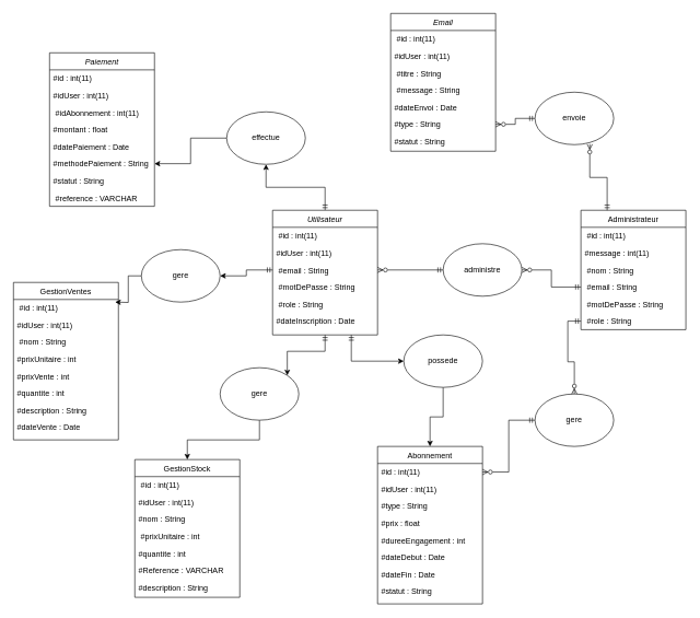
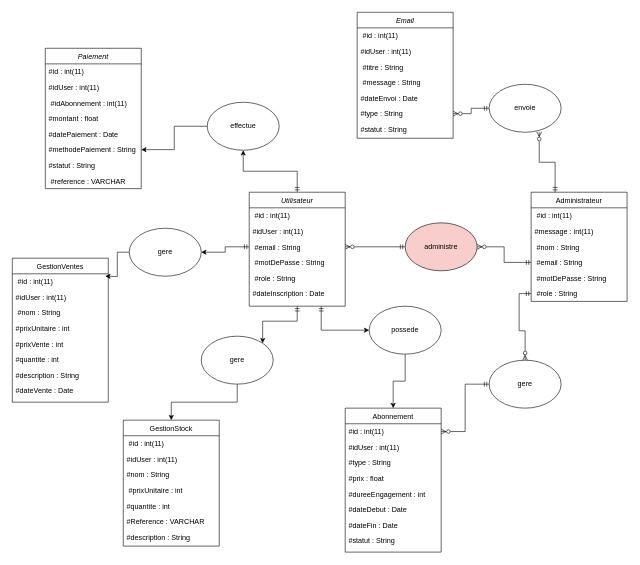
  <mxCell id="0" />
  <mxCell id="1" parent="0" />
  <mxCell id="2" style="edgeStyle=orthogonalEdgeStyle;rounded=0;orthogonalLoop=1;jettySize=auto;html=1;exitX=0.75;exitY=1;exitDx=0;exitDy=0;entryX=0;entryY=0.5;entryDx=0;entryDy=0;startArrow=ERmandOne;startFill=0;" edge="1" parent="1" source="5" target="78"><mxGeometry relative="1" as="geometry" /></mxCell>
  <mxCell id="3" style="edgeStyle=orthogonalEdgeStyle;rounded=0;orthogonalLoop=1;jettySize=auto;html=1;entryX=1;entryY=0;entryDx=0;entryDy=0;startArrow=ERmandOne;startFill=0;" edge="1" parent="1" source="5" target="65"><mxGeometry relative="1" as="geometry" /></mxCell>
  <mxCell id="4" style="edgeStyle=orthogonalEdgeStyle;rounded=0;orthogonalLoop=1;jettySize=auto;html=1;entryX=0.5;entryY=1;entryDx=0;entryDy=0;startArrow=ERmandOne;startFill=0;" edge="1" parent="1" source="5" target="71"><mxGeometry relative="1" as="geometry" /></mxCell>
  <mxCell id="5" value="Utilisateur" style="swimlane;fontStyle=2;align=center;verticalAlign=top;childLayout=stackLayout;horizontal=1;startSize=26;horizontalStack=0;resizeParent=1;resizeLast=0;collapsible=1;marginBottom=0;rounded=0;shadow=0;strokeWidth=1;" vertex="1" parent="1"><mxGeometry x="415" y="320" width="160" height="190" as="geometry"><mxRectangle x="230" y="140" width="160" height="26" as="alternateBounds" /></mxGeometry></mxCell>
  <mxCell id="6" value=" #id : int(11)" style="text;align=left;verticalAlign=top;spacingLeft=4;spacingRight=4;overflow=hidden;rotatable=0;points=[[0,0.5],[1,0.5]];portConstraint=eastwest;" vertex="1" parent="5"><mxGeometry y="26" width="160" height="26" as="geometry" /></mxCell>
  <mxCell id="7" value="#idUser : int(11)" style="text;align=left;verticalAlign=top;spacingLeft=4;spacingRight=4;overflow=hidden;rotatable=0;points=[[0,0.5],[1,0.5]];portConstraint=eastwest;rounded=0;shadow=0;html=0;" vertex="1" parent="5"><mxGeometry y="52" width="160" height="26" as="geometry" /></mxCell>
  <mxCell id="8" value=" #email : String&#10;         &#10;" style="text;align=left;verticalAlign=top;spacingLeft=4;spacingRight=4;overflow=hidden;rotatable=0;points=[[0,0.5],[1,0.5]];portConstraint=eastwest;rounded=0;shadow=0;html=0;" vertex="1" parent="5"><mxGeometry y="78" width="160" height="26" as="geometry" /></mxCell>
  <mxCell id="9" value=" #motDePasse : String&#10;        &#10;" style="text;align=left;verticalAlign=top;spacingLeft=4;spacingRight=4;overflow=hidden;rotatable=0;points=[[0,0.5],[1,0.5]];portConstraint=eastwest;" vertex="1" parent="5"><mxGeometry y="104" width="160" height="26" as="geometry" /></mxCell>
  <mxCell id="10" value=" #role : String&#10;         " style="text;align=left;verticalAlign=top;spacingLeft=4;spacingRight=4;overflow=hidden;rotatable=0;points=[[0,0.5],[1,0.5]];portConstraint=eastwest;rounded=0;shadow=0;html=0;" vertex="1" parent="5"><mxGeometry y="130" width="160" height="26" as="geometry" /></mxCell>
  <mxCell id="11" value="#dateInscription : Date" style="text;align=left;verticalAlign=top;spacingLeft=4;spacingRight=4;overflow=hidden;rotatable=0;points=[[0,0.5],[1,0.5]];portConstraint=eastwest;rounded=0;shadow=0;html=0;" vertex="1" parent="5"><mxGeometry y="156" width="160" height="26" as="geometry" /></mxCell>
  <mxCell id="12" value="GestionVentes" style="swimlane;fontStyle=0;align=center;verticalAlign=top;childLayout=stackLayout;horizontal=1;startSize=26;horizontalStack=0;resizeParent=1;resizeLast=0;collapsible=1;marginBottom=0;rounded=0;shadow=0;strokeWidth=1;" vertex="1" parent="1"><mxGeometry x="20" y="430" width="160" height="240" as="geometry"><mxRectangle x="130" y="380" width="160" height="26" as="alternateBounds" /></mxGeometry></mxCell>
  <mxCell id="13" value=" #id : int(11)" style="text;align=left;verticalAlign=top;spacingLeft=4;spacingRight=4;overflow=hidden;rotatable=0;points=[[0,0.5],[1,0.5]];portConstraint=eastwest;" vertex="1" parent="12"><mxGeometry y="26" width="160" height="26" as="geometry" /></mxCell>
  <mxCell id="14" value="#idUser : int(11)" style="text;align=left;verticalAlign=top;spacingLeft=4;spacingRight=4;overflow=hidden;rotatable=0;points=[[0,0.5],[1,0.5]];portConstraint=eastwest;rounded=0;shadow=0;html=0;" vertex="1" parent="12"><mxGeometry y="52" width="160" height="26" as="geometry" /></mxCell>
  <mxCell id="15" value=" #nom : String&#10;         " style="text;align=left;verticalAlign=top;spacingLeft=4;spacingRight=4;overflow=hidden;rotatable=0;points=[[0,0.5],[1,0.5]];portConstraint=eastwest;" vertex="1" parent="12"><mxGeometry y="78" width="160" height="26" as="geometry" /></mxCell>
  <mxCell id="16" value="#prixUnitaire : int&#10;         " style="text;align=left;verticalAlign=top;spacingLeft=4;spacingRight=4;overflow=hidden;rotatable=0;points=[[0,0.5],[1,0.5]];portConstraint=eastwest;" vertex="1" parent="12"><mxGeometry y="104" width="160" height="26" as="geometry" /></mxCell>
  <mxCell id="17" value="#prixVente : int&#10;         " style="text;align=left;verticalAlign=top;spacingLeft=4;spacingRight=4;overflow=hidden;rotatable=0;points=[[0,0.5],[1,0.5]];portConstraint=eastwest;rounded=0;shadow=0;html=0;" vertex="1" parent="12"><mxGeometry y="130" width="160" height="26" as="geometry" /></mxCell>
  <mxCell id="18" value="#quantite : int&#10;         " style="text;align=left;verticalAlign=top;spacingLeft=4;spacingRight=4;overflow=hidden;rotatable=0;points=[[0,0.5],[1,0.5]];portConstraint=eastwest;rounded=0;shadow=0;html=0;" vertex="1" parent="12"><mxGeometry y="156" width="160" height="26" as="geometry" /></mxCell>
  <mxCell id="19" value="#description : String&#10;         " style="text;align=left;verticalAlign=top;spacingLeft=4;spacingRight=4;overflow=hidden;rotatable=0;points=[[0,0.5],[1,0.5]];portConstraint=eastwest;rounded=0;shadow=0;html=0;" vertex="1" parent="12"><mxGeometry y="182" width="160" height="26" as="geometry" /></mxCell>
  <mxCell id="20" value="#dateVente : Date" style="text;align=left;verticalAlign=top;spacingLeft=4;spacingRight=4;overflow=hidden;rotatable=0;points=[[0,0.5],[1,0.5]];portConstraint=eastwest;rounded=0;shadow=0;html=0;" vertex="1" parent="12"><mxGeometry y="208" width="160" height="26" as="geometry" /></mxCell>
  <mxCell id="21" value="Administrateur" style="swimlane;fontStyle=0;align=center;verticalAlign=top;childLayout=stackLayout;horizontal=1;startSize=26;horizontalStack=0;resizeParent=1;resizeLast=0;collapsible=1;marginBottom=0;rounded=0;shadow=0;strokeWidth=1;" vertex="1" parent="1"><mxGeometry x="885" y="320" width="160" height="182" as="geometry"><mxRectangle x="830" y="550" width="160" height="26" as="alternateBounds" /></mxGeometry></mxCell>
  <mxCell id="22" value=" #id : int(11)" style="text;align=left;verticalAlign=top;spacingLeft=4;spacingRight=4;overflow=hidden;rotatable=0;points=[[0,0.5],[1,0.5]];portConstraint=eastwest;" vertex="1" parent="21"><mxGeometry y="26" width="160" height="26" as="geometry" /></mxCell>
  <mxCell id="23" value="#message : int(11)" style="text;align=left;verticalAlign=top;spacingLeft=4;spacingRight=4;overflow=hidden;rotatable=0;points=[[0,0.5],[1,0.5]];portConstraint=eastwest;rounded=0;shadow=0;html=0;" vertex="1" parent="21"><mxGeometry y="52" width="160" height="26" as="geometry" /></mxCell>
  <mxCell id="24" value=" #nom : String&#10;        " style="text;align=left;verticalAlign=top;spacingLeft=4;spacingRight=4;overflow=hidden;rotatable=0;points=[[0,0.5],[1,0.5]];portConstraint=eastwest;rounded=0;shadow=0;html=0;" vertex="1" parent="21"><mxGeometry y="78" width="160" height="26" as="geometry" /></mxCell>
  <mxCell id="25" value=" #email : String&#10;        " style="text;align=left;verticalAlign=top;spacingLeft=4;spacingRight=4;overflow=hidden;rotatable=0;points=[[0,0.5],[1,0.5]];portConstraint=eastwest;rounded=0;shadow=0;html=0;" vertex="1" parent="21"><mxGeometry y="104" width="160" height="26" as="geometry" /></mxCell>
  <mxCell id="26" value=" #motDePasse : String&#10;       " style="text;align=left;verticalAlign=top;spacingLeft=4;spacingRight=4;overflow=hidden;rotatable=0;points=[[0,0.5],[1,0.5]];portConstraint=eastwest;" vertex="1" parent="21"><mxGeometry y="130" width="160" height="26" as="geometry" /></mxCell>
  <mxCell id="27" value="  #role : String" style="text;align=left;verticalAlign=top;spacingLeft=4;spacingRight=4;overflow=hidden;rotatable=0;points=[[0,0.5],[1,0.5]];portConstraint=eastwest;rounded=0;shadow=0;html=0;" vertex="1" parent="21"><mxGeometry y="156" width="160" height="26" as="geometry" /></mxCell>
  <mxCell id="28" value="Paiement" style="swimlane;fontStyle=2;align=center;verticalAlign=top;childLayout=stackLayout;horizontal=1;startSize=26;horizontalStack=0;resizeParent=1;resizeLast=0;collapsible=1;marginBottom=0;rounded=0;shadow=0;strokeWidth=1;" vertex="1" parent="1"><mxGeometry x="75" y="80" width="160" height="234" as="geometry"><mxRectangle x="230" y="140" width="160" height="26" as="alternateBounds" /></mxGeometry></mxCell>
  <mxCell id="29" value="#id : int(11)&#10;         " style="text;align=left;verticalAlign=top;spacingLeft=4;spacingRight=4;overflow=hidden;rotatable=0;points=[[0,0.5],[1,0.5]];portConstraint=eastwest;" vertex="1" parent="28"><mxGeometry y="26" width="160" height="26" as="geometry" /></mxCell>
  <mxCell id="30" value="#idUser : int(11)" style="text;align=left;verticalAlign=top;spacingLeft=4;spacingRight=4;overflow=hidden;rotatable=0;points=[[0,0.5],[1,0.5]];portConstraint=eastwest;rounded=0;shadow=0;html=0;" vertex="1" parent="28"><mxGeometry y="52" width="160" height="26" as="geometry" /></mxCell>
  <mxCell id="31" value=" #idAbonnement : int(11)&#10;         " style="text;align=left;verticalAlign=top;spacingLeft=4;spacingRight=4;overflow=hidden;rotatable=0;points=[[0,0.5],[1,0.5]];portConstraint=eastwest;rounded=0;shadow=0;html=0;" vertex="1" parent="28"><mxGeometry y="78" width="160" height="26" as="geometry" /></mxCell>
  <mxCell id="32" value="#montant : float&#10;         " style="text;align=left;verticalAlign=top;spacingLeft=4;spacingRight=4;overflow=hidden;rotatable=0;points=[[0,0.5],[1,0.5]];portConstraint=eastwest;" vertex="1" parent="28"><mxGeometry y="104" width="160" height="26" as="geometry" /></mxCell>
  <mxCell id="33" value="#datePaiement : Date&#10;         " style="text;align=left;verticalAlign=top;spacingLeft=4;spacingRight=4;overflow=hidden;rotatable=0;points=[[0,0.5],[1,0.5]];portConstraint=eastwest;rounded=0;shadow=0;html=0;" vertex="1" parent="28"><mxGeometry y="130" width="160" height="26" as="geometry" /></mxCell>
  <mxCell id="34" value="#methodePaiement : String&#10;         " style="text;align=left;verticalAlign=top;spacingLeft=4;spacingRight=4;overflow=hidden;rotatable=0;points=[[0,0.5],[1,0.5]];portConstraint=eastwest;rounded=0;shadow=0;html=0;" vertex="1" parent="28"><mxGeometry y="156" width="160" height="26" as="geometry" /></mxCell>
  <mxCell id="35" value="#statut : String&#10;        " style="text;align=left;verticalAlign=top;spacingLeft=4;spacingRight=4;overflow=hidden;rotatable=0;points=[[0,0.5],[1,0.5]];portConstraint=eastwest;rounded=0;shadow=0;html=0;" vertex="1" parent="28"><mxGeometry y="182" width="160" height="26" as="geometry" /></mxCell>
  <mxCell id="36" value=" #reference : VARCHAR" style="text;align=left;verticalAlign=top;spacingLeft=4;spacingRight=4;overflow=hidden;rotatable=0;points=[[0,0.5],[1,0.5]];portConstraint=eastwest;rounded=0;shadow=0;html=0;" vertex="1" parent="28"><mxGeometry y="208" width="160" height="26" as="geometry" /></mxCell>
  <mxCell id="37" value="Email&#10;" style="swimlane;fontStyle=2;align=center;verticalAlign=top;childLayout=stackLayout;horizontal=1;startSize=26;horizontalStack=0;resizeParent=1;resizeLast=0;collapsible=1;marginBottom=0;rounded=0;shadow=0;strokeWidth=1;" vertex="1" parent="1"><mxGeometry x="595" y="20" width="160" height="210" as="geometry"><mxRectangle x="230" y="140" width="160" height="26" as="alternateBounds" /></mxGeometry></mxCell>
  <mxCell id="38" value=" #id : int(11)" style="text;align=left;verticalAlign=top;spacingLeft=4;spacingRight=4;overflow=hidden;rotatable=0;points=[[0,0.5],[1,0.5]];portConstraint=eastwest;" vertex="1" parent="37"><mxGeometry y="26" width="160" height="26" as="geometry" /></mxCell>
  <mxCell id="39" value="#idUser : int(11)" style="text;align=left;verticalAlign=top;spacingLeft=4;spacingRight=4;overflow=hidden;rotatable=0;points=[[0,0.5],[1,0.5]];portConstraint=eastwest;rounded=0;shadow=0;html=0;" vertex="1" parent="37"><mxGeometry y="52" width="160" height="26" as="geometry" /></mxCell>
  <mxCell id="40" value=" #titre : String&#10;        " style="text;align=left;verticalAlign=top;spacingLeft=4;spacingRight=4;overflow=hidden;rotatable=0;points=[[0,0.5],[1,0.5]];portConstraint=eastwest;rounded=0;shadow=0;html=0;" vertex="1" parent="37"><mxGeometry y="78" width="160" height="26" as="geometry" /></mxCell>
  <mxCell id="41" value=" #message : String&#10;         " style="text;align=left;verticalAlign=top;spacingLeft=4;spacingRight=4;overflow=hidden;rotatable=0;points=[[0,0.5],[1,0.5]];portConstraint=eastwest;rounded=0;shadow=0;html=0;" vertex="1" parent="37"><mxGeometry y="104" width="160" height="26" as="geometry" /></mxCell>
  <mxCell id="42" value="#dateEnvoi : Date&#10;         " style="text;align=left;verticalAlign=top;spacingLeft=4;spacingRight=4;overflow=hidden;rotatable=0;points=[[0,0.5],[1,0.5]];portConstraint=eastwest;rounded=0;shadow=0;html=0;" vertex="1" parent="37"><mxGeometry y="130" width="160" height="26" as="geometry" /></mxCell>
  <mxCell id="43" value="#type : String&#10;         " style="text;align=left;verticalAlign=top;spacingLeft=4;spacingRight=4;overflow=hidden;rotatable=0;points=[[0,0.5],[1,0.5]];portConstraint=eastwest;rounded=0;shadow=0;html=0;" vertex="1" parent="37"><mxGeometry y="156" width="160" height="26" as="geometry" /></mxCell>
  <mxCell id="44" value="#statut : String" style="text;align=left;verticalAlign=top;spacingLeft=4;spacingRight=4;overflow=hidden;rotatable=0;points=[[0,0.5],[1,0.5]];portConstraint=eastwest;rounded=0;shadow=0;html=0;" vertex="1" parent="37"><mxGeometry y="182" width="160" height="26" as="geometry" /></mxCell>
  <mxCell id="45" value="GestionStock" style="swimlane;fontStyle=0;align=center;verticalAlign=top;childLayout=stackLayout;horizontal=1;startSize=26;horizontalStack=0;resizeParent=1;resizeLast=0;collapsible=1;marginBottom=0;rounded=0;shadow=0;strokeWidth=1;" vertex="1" parent="1"><mxGeometry x="205" y="700" width="160" height="210" as="geometry"><mxRectangle x="130" y="380" width="160" height="26" as="alternateBounds" /></mxGeometry></mxCell>
  <mxCell id="46" value=" #id : int(11)" style="text;align=left;verticalAlign=top;spacingLeft=4;spacingRight=4;overflow=hidden;rotatable=0;points=[[0,0.5],[1,0.5]];portConstraint=eastwest;" vertex="1" parent="45"><mxGeometry y="26" width="160" height="26" as="geometry" /></mxCell>
  <mxCell id="47" value="#idUser : int(11)" style="text;align=left;verticalAlign=top;spacingLeft=4;spacingRight=4;overflow=hidden;rotatable=0;points=[[0,0.5],[1,0.5]];portConstraint=eastwest;rounded=0;shadow=0;html=0;" vertex="1" parent="45"><mxGeometry y="52" width="160" height="26" as="geometry" /></mxCell>
  <mxCell id="48" value="#nom : String&#10;        " style="text;align=left;verticalAlign=top;spacingLeft=4;spacingRight=4;overflow=hidden;rotatable=0;points=[[0,0.5],[1,0.5]];portConstraint=eastwest;" vertex="1" parent="45"><mxGeometry y="78" width="160" height="26" as="geometry" /></mxCell>
  <mxCell id="49" value=" #prixUnitaire : int&#10;         " style="text;align=left;verticalAlign=top;spacingLeft=4;spacingRight=4;overflow=hidden;rotatable=0;points=[[0,0.5],[1,0.5]];portConstraint=eastwest;" vertex="1" parent="45"><mxGeometry y="104" width="160" height="26" as="geometry" /></mxCell>
  <mxCell id="50" value="#quantite : int&#10;         " style="text;align=left;verticalAlign=top;spacingLeft=4;spacingRight=4;overflow=hidden;rotatable=0;points=[[0,0.5],[1,0.5]];portConstraint=eastwest;rounded=0;shadow=0;html=0;" vertex="1" parent="45"><mxGeometry y="130" width="160" height="26" as="geometry" /></mxCell>
  <mxCell id="51" value="#Reference : VARCHAR&#10;         " style="text;align=left;verticalAlign=top;spacingLeft=4;spacingRight=4;overflow=hidden;rotatable=0;points=[[0,0.5],[1,0.5]];portConstraint=eastwest;rounded=0;shadow=0;html=0;" vertex="1" parent="45"><mxGeometry y="156" width="160" height="26" as="geometry" /></mxCell>
  <mxCell id="52" value="#description : String" style="text;align=left;verticalAlign=top;spacingLeft=4;spacingRight=4;overflow=hidden;rotatable=0;points=[[0,0.5],[1,0.5]];portConstraint=eastwest;rounded=0;shadow=0;html=0;" vertex="1" parent="45"><mxGeometry y="182" width="160" height="26" as="geometry" /></mxCell>
  <mxCell id="53" value="Abonnement" style="swimlane;fontStyle=0;align=center;verticalAlign=top;childLayout=stackLayout;horizontal=1;startSize=26;horizontalStack=0;resizeParent=1;resizeLast=0;collapsible=1;marginBottom=0;rounded=0;shadow=0;strokeWidth=1;" vertex="1" parent="1"><mxGeometry x="575" y="680" width="160" height="240" as="geometry"><mxRectangle x="130" y="380" width="160" height="26" as="alternateBounds" /></mxGeometry></mxCell>
  <mxCell id="54" value="#id : int(11)" style="text;align=left;verticalAlign=top;spacingLeft=4;spacingRight=4;overflow=hidden;rotatable=0;points=[[0,0.5],[1,0.5]];portConstraint=eastwest;" vertex="1" parent="53"><mxGeometry y="26" width="160" height="26" as="geometry" /></mxCell>
  <mxCell id="55" value="#idUser : int(11)" style="text;align=left;verticalAlign=top;spacingLeft=4;spacingRight=4;overflow=hidden;rotatable=0;points=[[0,0.5],[1,0.5]];portConstraint=eastwest;rounded=0;shadow=0;html=0;" vertex="1" parent="53"><mxGeometry y="52" width="160" height="26" as="geometry" /></mxCell>
  <mxCell id="56" value="#type : String&#10;        " style="text;align=left;verticalAlign=top;spacingLeft=4;spacingRight=4;overflow=hidden;rotatable=0;points=[[0,0.5],[1,0.5]];portConstraint=eastwest;" vertex="1" parent="53"><mxGeometry y="78" width="160" height="26" as="geometry" /></mxCell>
  <mxCell id="57" value="#prix : float&#10;         " style="text;align=left;verticalAlign=top;spacingLeft=4;spacingRight=4;overflow=hidden;rotatable=0;points=[[0,0.5],[1,0.5]];portConstraint=eastwest;" vertex="1" parent="53"><mxGeometry y="104" width="160" height="26" as="geometry" /></mxCell>
  <mxCell id="58" value="#dureeEngagement : int&#10;         " style="text;align=left;verticalAlign=top;spacingLeft=4;spacingRight=4;overflow=hidden;rotatable=0;points=[[0,0.5],[1,0.5]];portConstraint=eastwest;rounded=0;shadow=0;html=0;" vertex="1" parent="53"><mxGeometry y="130" width="160" height="26" as="geometry" /></mxCell>
  <mxCell id="59" value="#dateDebut : Date&#10;        " style="text;align=left;verticalAlign=top;spacingLeft=4;spacingRight=4;overflow=hidden;rotatable=0;points=[[0,0.5],[1,0.5]];portConstraint=eastwest;rounded=0;shadow=0;html=0;" vertex="1" parent="53"><mxGeometry y="156" width="160" height="26" as="geometry" /></mxCell>
  <mxCell id="60" value="#dateFin : Date&#10;         " style="text;align=left;verticalAlign=top;spacingLeft=4;spacingRight=4;overflow=hidden;rotatable=0;points=[[0,0.5],[1,0.5]];portConstraint=eastwest;rounded=0;shadow=0;html=0;" vertex="1" parent="53"><mxGeometry y="182" width="160" height="26" as="geometry" /></mxCell>
  <mxCell id="61" value="#statut : String" style="text;align=left;verticalAlign=top;spacingLeft=4;spacingRight=4;overflow=hidden;rotatable=0;points=[[0,0.5],[1,0.5]];portConstraint=eastwest;rounded=0;shadow=0;html=0;" vertex="1" parent="53"><mxGeometry y="208" width="160" height="26" as="geometry" /></mxCell>
  <mxCell id="62" style="edgeStyle=orthogonalEdgeStyle;rounded=0;orthogonalLoop=1;jettySize=auto;html=1;" edge="1" parent="1" source="63"><mxGeometry relative="1" as="geometry"><mxPoint x="175" y="460" as="targetPoint" /></mxGeometry></mxCell>
  <mxCell id="63" value="&lt;span style=&quot;font-size: 12px;&quot;&gt;gere&lt;/span&gt;" style="ellipse;whiteSpace=wrap;html=1;" vertex="1" parent="1"><mxGeometry x="215" y="380" width="120" height="80" as="geometry" /></mxCell>
  <mxCell id="64" style="edgeStyle=orthogonalEdgeStyle;rounded=0;orthogonalLoop=1;jettySize=auto;html=1;" edge="1" parent="1" source="65" target="45"><mxGeometry relative="1" as="geometry" /></mxCell>
  <mxCell id="65" value="&lt;span style=&quot;font-size: 12px;&quot;&gt;gere&lt;/span&gt;" style="ellipse;whiteSpace=wrap;html=1;" vertex="1" parent="1"><mxGeometry x="335" y="560" width="120" height="80" as="geometry" /></mxCell>
  <mxCell id="66" style="edgeStyle=orthogonalEdgeStyle;rounded=0;orthogonalLoop=1;jettySize=auto;html=1;exitX=0;exitY=0.5;exitDx=0;exitDy=0;entryX=1;entryY=0.5;entryDx=0;entryDy=0;endArrow=ERzeroToMany;endFill=0;startArrow=ERmandOne;startFill=0;" edge="1" parent="1" source="67" target="54"><mxGeometry relative="1" as="geometry" /></mxCell>
  <mxCell id="67" value="&lt;span style=&quot;font-size: 12px;&quot;&gt;gere&lt;/span&gt;" style="ellipse;whiteSpace=wrap;html=1;" vertex="1" parent="1"><mxGeometry x="815" y="600" width="120" height="80" as="geometry" /></mxCell>
  <mxCell id="68" style="edgeStyle=orthogonalEdgeStyle;rounded=0;orthogonalLoop=1;jettySize=auto;html=1;entryX=1;entryY=0.5;entryDx=0;entryDy=0;endArrow=ERzeroToMany;endFill=0;startArrow=ERmandOne;startFill=0;" edge="1" parent="1" source="69" target="8"><mxGeometry relative="1" as="geometry" /></mxCell>
- <mxCell id="69" value="&lt;span style=&quot;font-size: 12px;&quot;&gt;administre&lt;/span&gt;" style="ellipse;whiteSpace=wrap;html=1;" vertex="1" parent="1"><mxGeometry x="675" y="371" width="120" height="80" as="geometry" /></mxCell>
+ <mxCell id="69" value="&lt;span style=&quot;font-size: 12px;&quot;&gt;administre&lt;/span&gt;" style="ellipse;whiteSpace=wrap;html=1;fillColor=#f8cecc;" vertex="1" parent="1"><mxGeometry x="675" y="371" width="120" height="80" as="geometry" /></mxCell>
  <mxCell id="70" style="edgeStyle=orthogonalEdgeStyle;rounded=0;orthogonalLoop=1;jettySize=auto;html=1;exitX=0;exitY=0.5;exitDx=0;exitDy=0;entryX=1;entryY=0.5;entryDx=0;entryDy=0;" edge="1" parent="1" source="71" target="34"><mxGeometry relative="1" as="geometry" /></mxCell>
  <mxCell id="71" value="&lt;div&gt;&lt;span style=&quot;font-size: 12px;&quot;&gt;effectue&lt;/span&gt;&lt;/div&gt;" style="ellipse;whiteSpace=wrap;html=1;" vertex="1" parent="1"><mxGeometry x="345" y="170" width="120" height="80" as="geometry" /></mxCell>
  <mxCell id="72" style="edgeStyle=orthogonalEdgeStyle;rounded=0;orthogonalLoop=1;jettySize=auto;html=1;exitX=0;exitY=0.5;exitDx=0;exitDy=0;entryX=1;entryY=0.5;entryDx=0;entryDy=0;endArrow=ERzeroToMany;endFill=0;startArrow=ERmandOne;startFill=0;" edge="1" parent="1" source="73" target="43"><mxGeometry relative="1" as="geometry" /></mxCell>
  <mxCell id="73" value="&lt;span style=&quot;font-size: 12px;&quot;&gt;envoie&lt;/span&gt;" style="ellipse;whiteSpace=wrap;html=1;" vertex="1" parent="1"><mxGeometry x="815" y="140" width="120" height="80" as="geometry" /></mxCell>
  <mxCell id="74" style="edgeStyle=orthogonalEdgeStyle;rounded=0;orthogonalLoop=1;jettySize=auto;html=1;exitX=0;exitY=0.5;exitDx=0;exitDy=0;entryX=0.5;entryY=0;entryDx=0;entryDy=0;endArrow=ERzeroToMany;endFill=0;startArrow=ERmandOne;startFill=0;" edge="1" parent="1" source="27" target="67"><mxGeometry relative="1" as="geometry" /></mxCell>
  <mxCell id="75" style="edgeStyle=orthogonalEdgeStyle;rounded=0;orthogonalLoop=1;jettySize=auto;html=1;endArrow=ERzeroToMany;endFill=0;startArrow=ERmandOne;startFill=0;" edge="1" parent="1" source="25" target="69"><mxGeometry relative="1" as="geometry" /></mxCell>
  <mxCell id="76" style="edgeStyle=orthogonalEdgeStyle;rounded=0;orthogonalLoop=1;jettySize=auto;html=1;exitX=0.25;exitY=0;exitDx=0;exitDy=0;entryX=0.696;entryY=0.99;entryDx=0;entryDy=0;entryPerimeter=0;endArrow=ERzeroToMany;endFill=0;startArrow=ERmandOne;startFill=0;" edge="1" parent="1" source="21" target="73"><mxGeometry relative="1" as="geometry" /></mxCell>
  <mxCell id="77" style="edgeStyle=orthogonalEdgeStyle;rounded=0;orthogonalLoop=1;jettySize=auto;html=1;exitX=0.5;exitY=1;exitDx=0;exitDy=0;entryX=0.5;entryY=0;entryDx=0;entryDy=0;" edge="1" parent="1" source="78" target="53"><mxGeometry relative="1" as="geometry" /></mxCell>
  <mxCell id="78" value="&lt;span style=&quot;font-size: 12px;&quot;&gt;possede&lt;/span&gt;" style="ellipse;whiteSpace=wrap;html=1;" vertex="1" parent="1"><mxGeometry x="615" y="510" width="120" height="80" as="geometry" /></mxCell>
  <mxCell id="79" style="edgeStyle=orthogonalEdgeStyle;rounded=0;orthogonalLoop=1;jettySize=auto;html=1;exitX=0;exitY=0.5;exitDx=0;exitDy=0;startArrow=ERmandOne;startFill=0;" edge="1" parent="1" source="8" target="63"><mxGeometry relative="1" as="geometry" /></mxCell>
